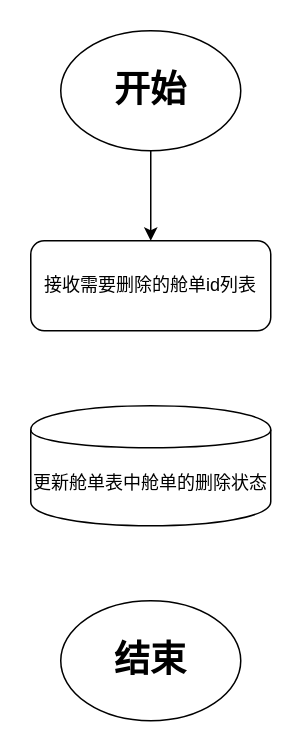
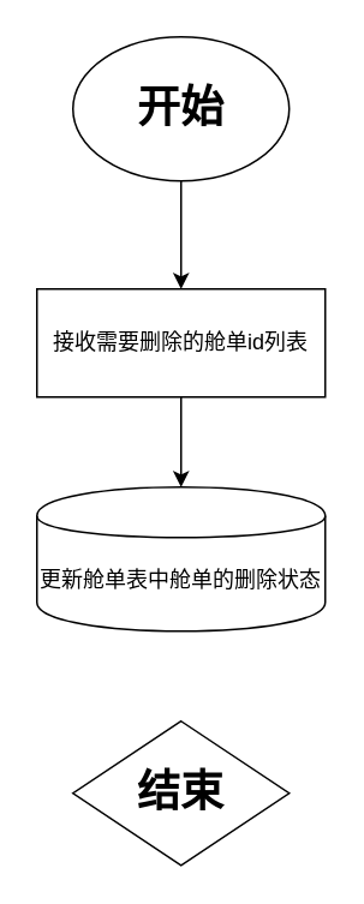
  <mxCell id="0" />
  <mxCell id="1" parent="0" />
  <mxCell id="2" value="" style="edgeStyle=orthogonalEdgeStyle;rounded=0;orthogonalLoop=1;jettySize=auto;html=1;" edge="1" parent="1" source="3" target="5"><mxGeometry relative="1" as="geometry" /></mxCell>
  <mxCell id="3" value="&lt;h1&gt;开始&lt;/h1&gt;" style="ellipse;whiteSpace=wrap;html=1;" vertex="1" parent="1"><mxGeometry x="40" y="20" width="120" height="80" as="geometry" /></mxCell>
- <mxCell id="5" value="接收需要删除的舱单id列表" style="whiteSpace=wrap;html=1;rounded=1;" vertex="1" parent="1"><mxGeometry x="20" y="160" width="160" height="60" as="geometry" /></mxCell>
+ <mxCell id="4" value="" style="edgeStyle=orthogonalEdgeStyle;rounded=0;orthogonalLoop=1;jettySize=auto;html=1;" edge="1" parent="1" source="5" target="6"><mxGeometry relative="1" as="geometry" /></mxCell>
+ <mxCell id="5" value="接收需要删除的舱单id列表" style="rounded=0;whiteSpace=wrap;html=1;" vertex="1" parent="1"><mxGeometry x="20" y="160" width="160" height="60" as="geometry" /></mxCell>
  <mxCell id="6" value="更新舱单表中舱单的删除状态&lt;br&gt;" style="shape=cylinder;whiteSpace=wrap;html=1;boundedLbl=1;backgroundOutline=1;" vertex="1" parent="1"><mxGeometry x="20" y="270" width="160" height="80" as="geometry" /></mxCell>
- <mxCell id="7" value="&lt;h1&gt;结束&lt;/h1&gt;" style="ellipse;whiteSpace=wrap;html=1;" vertex="1" parent="1"><mxGeometry x="40" y="400" width="120" height="80" as="geometry" /></mxCell>
+ <mxCell id="7" value="&lt;h1&gt;结束&lt;/h1&gt;" style="rhombus;whiteSpace=wrap;html=1;" vertex="1" parent="1"><mxGeometry x="40" y="400" width="120" height="80" as="geometry" /></mxCell>
